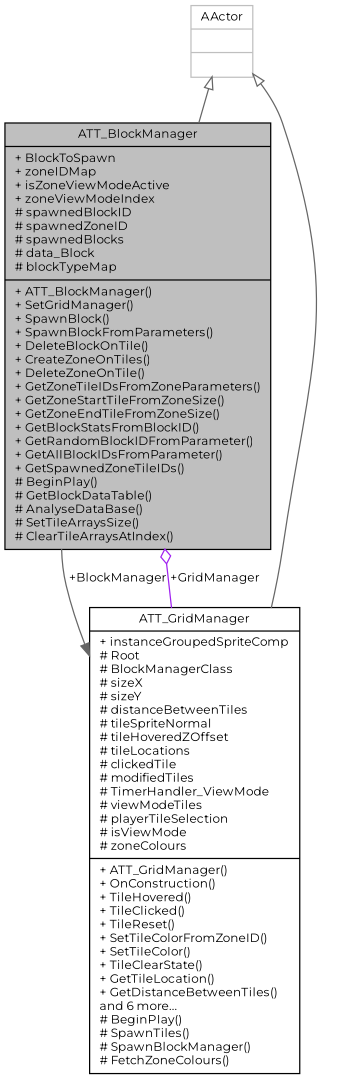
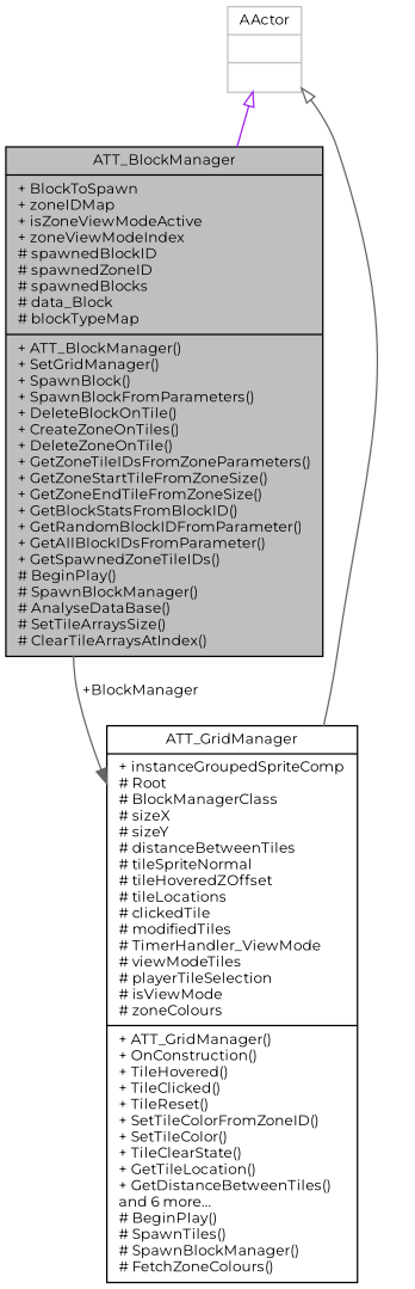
  digraph {
    fontname=Montserrat
    node [color=black fillcolor=white fontname=Montserrat fontsize=10 shape=record style=filled]
    edge [color=gray40 fontname=Montserrat fontsize=10 labelfontname=Helvetica labelfontsize=10 style=solid]
-   n1 [fillcolor=grey75 fontcolor=black height=0.2 label="{ATT_BlockManager\n|+ BlockToSpawn\l+ zoneIDMap\l+ isZoneViewModeActive\l+ zoneViewModeIndex\l# spawnedBlockID\l# spawnedZoneID\l# spawnedBlocks\l# data_Block\l# blockTypeMap\l|+ ATT_BlockManager()\l+ SetGridManager()\l+ SpawnBlock()\l+ SpawnBlockFromParameters()\l+ DeleteBlockOnTile()\l+ CreateZoneOnTiles()\l+ DeleteZoneOnTile()\l+ GetZoneTileIDsFromZoneParameters()\l+ GetZoneStartTileFromZoneSize()\l+ GetZoneEndTileFromZoneSize()\l+ GetBlockStatsFromBlockID()\l+ GetRandomBlockIDFromParameter()\l+ GetAllBlockIDsFromParameter()\l+ GetSpawnedZoneTileIDs()\l# BeginPlay()\l# GetBlockDataTable()\l# AnalyseDataBase()\l# SetTileArraysSize()\l# ClearTileArraysAtIndex()\l}" width=0.4]
+   n1 [fillcolor=grey75 fontcolor=black height=0.2 label="{ATT_BlockManager\n|+ BlockToSpawn\l+ zoneIDMap\l+ isZoneViewModeActive\l+ zoneViewModeIndex\l# spawnedBlockID\l# spawnedZoneID\l# spawnedBlocks\l# data_Block\l# blockTypeMap\l|+ ATT_BlockManager()\l+ SetGridManager()\l+ SpawnBlock()\l+ SpawnBlockFromParameters()\l+ DeleteBlockOnTile()\l+ CreateZoneOnTiles()\l+ DeleteZoneOnTile()\l+ GetZoneTileIDsFromZoneParameters()\l+ GetZoneStartTileFromZoneSize()\l+ GetZoneEndTileFromZoneSize()\l+ GetBlockStatsFromBlockID()\l+ GetRandomBlockIDFromParameter()\l+ GetAllBlockIDsFromParameter()\l+ GetSpawnedZoneTileIDs()\l# BeginPlay()\l# SpawnBlockManager()\l# AnalyseDataBase()\l# SetTileArraysSize()\l# ClearTileArraysAtIndex()\l}" width=0.4]
    n2 [height=0.2 label="{ATT_GridManager\n|+ instanceGroupedSpriteComp\l# Root\l# BlockManagerClass\l# sizeX\l# sizeY\l# distanceBetweenTiles\l# tileSpriteNormal\l# tileHoveredZOffset\l# tileLocations\l# clickedTile\l# modifiedTiles\l# TimerHandler_ViewMode\l# viewModeTiles\l# playerTileSelection\l# isViewMode\l# zoneColours\l|+ ATT_GridManager()\l+ OnConstruction()\l+ TileHovered()\l+ TileClicked()\l+ TileReset()\l+ SetTileColorFromZoneID()\l+ SetTileColor()\l+ TileClearState()\l+ GetTileLocation()\l+ GetDistanceBetweenTiles()\land 6 more...\l# BeginPlay()\l# SpawnTiles()\l# SpawnBlockManager()\l# FetchZoneColours()\l}" width=0.4]
    n3 [color=grey75 height=0.2 label="{AActor\n||}" width=0.4]
    n1 -> n2 [arrowhead=normal label=" +BlockManager"]
-   n2 -> n1 [arrowhead=odiamond color=purple label=" +GridManager"]
-   n3 -> n1 [arrowtail=onormal dir=back]
+   n3 -> n1 [arrowtail=onormal color=purple dir=back]
    n3 -> n2 [arrowtail=onormal dir=back]
  }
